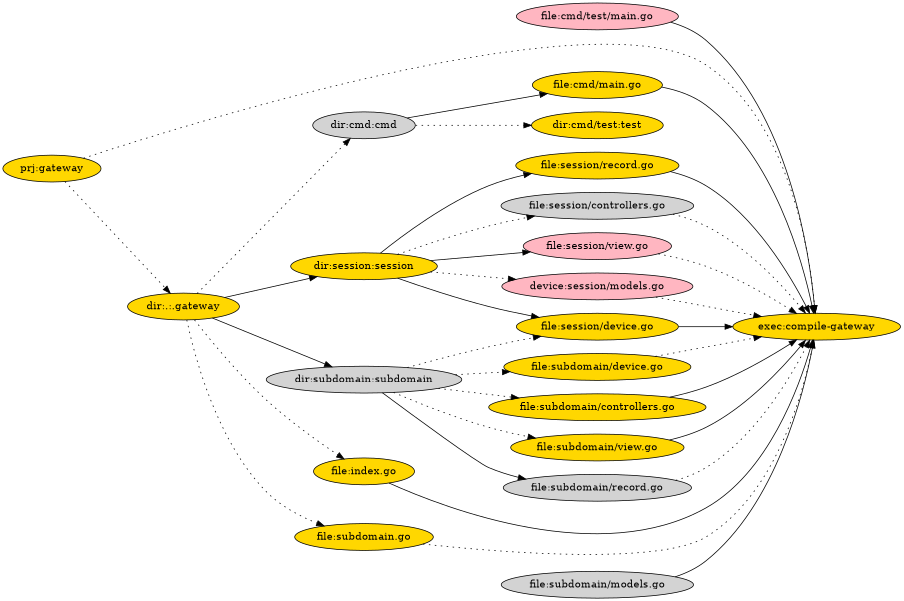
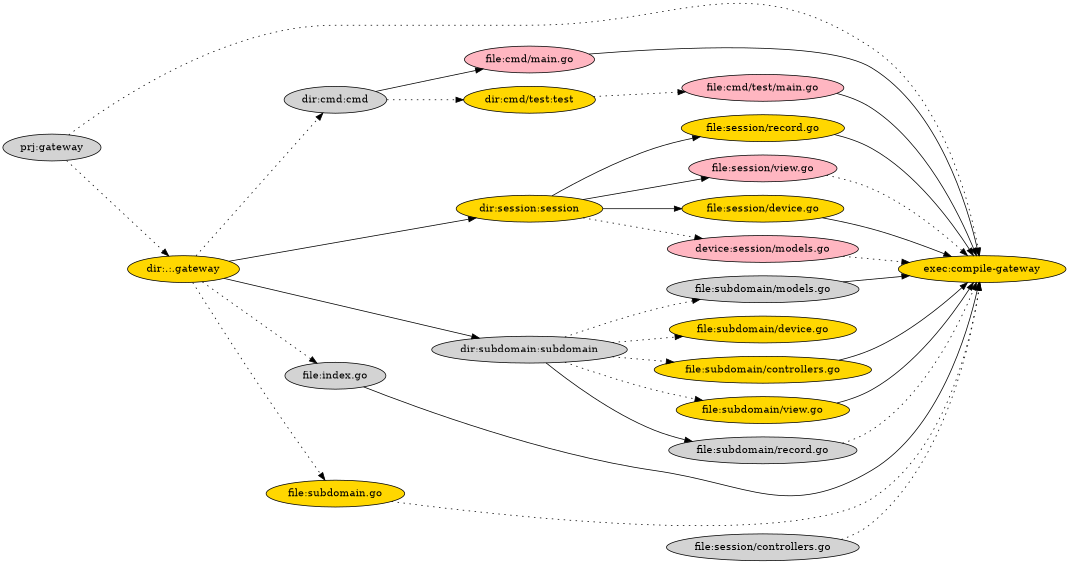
  digraph {
    rankdir=LR
    node [fillcolor=gold style=filled]
    edge [style=dotted]
    "dir:cmd:cmd" [fillcolor=lightgrey]
-   "file:cmd/main.go"
+   "file:cmd/main.go" [fillcolor=lightpink]
    "dir:cmd/test:test"
    "exec:compile-gateway"
    "file:cmd/test/main.go" [fillcolor=lightpink]
    "file:session/record.go"
    "file:session/controllers.go" [fillcolor=lightgrey]
    "file:subdomain/models.go" [fillcolor=lightgrey]
    "dir:session:session"
    "file:session/view.go" [fillcolor=lightpink]
    "file:session/device.go"
    n12 [fillcolor=lightpink label="device:session/models.go"]
-   "prj:gateway"
+   "prj:gateway" [fillcolor=lightgrey]
    "dir:.:.gateway"
    "dir:subdomain:subdomain" [fillcolor=lightgrey]
-   "file:index.go"
+   "file:index.go" [fillcolor=lightgrey]
    "file:subdomain.go"
    "file:subdomain/device.go"
    "file:subdomain/controllers.go"
    "file:subdomain/view.go"
    "file:subdomain/record.go" [fillcolor=lightgrey]
    "dir:cmd:cmd" -> "file:cmd/main.go" [style=solid]
    "dir:cmd:cmd" -> "dir:cmd/test:test"
    "file:cmd/main.go" -> "exec:compile-gateway" [style=solid]
+   "dir:cmd/test:test" -> "file:cmd/test/main.go"
    "file:cmd/test/main.go" -> "exec:compile-gateway" [style=solid]
    "file:session/record.go" -> "exec:compile-gateway" [style=solid]
    "file:session/controllers.go" -> "exec:compile-gateway"
    "file:subdomain/models.go" -> "exec:compile-gateway" [style=solid]
    "dir:session:session" -> "file:session/record.go" [style=solid]
-   "dir:session:session" -> "file:session/controllers.go"
    "dir:session:session" -> "file:session/view.go" [style=solid]
    "dir:session:session" -> "file:session/device.go" [style=solid]
    "dir:session:session" -> n12
    "file:session/view.go" -> "exec:compile-gateway"
    "file:session/device.go" -> "exec:compile-gateway" [style=solid]
    n12 -> "exec:compile-gateway"
    "prj:gateway" -> "exec:compile-gateway"
    "prj:gateway" -> "dir:.:.gateway"
    "dir:.:.gateway" -> "dir:cmd:cmd"
    "dir:.:.gateway" -> "dir:session:session" [style=solid]
    "dir:.:.gateway" -> "dir:subdomain:subdomain" [style=solid]
    "dir:.:.gateway" -> "file:index.go"
    "dir:.:.gateway" -> "file:subdomain.go"
-   "dir:subdomain:subdomain" -> "file:session/device.go"
+   "dir:subdomain:subdomain" -> "file:subdomain/models.go"
    "dir:subdomain:subdomain" -> "file:subdomain/device.go"
    "dir:subdomain:subdomain" -> "file:subdomain/controllers.go"
    "dir:subdomain:subdomain" -> "file:subdomain/view.go"
    "dir:subdomain:subdomain" -> "file:subdomain/record.go" [style=solid]
    "file:index.go" -> "exec:compile-gateway" [style=solid]
    "file:subdomain.go" -> "exec:compile-gateway"
-   "file:subdomain/device.go" -> "exec:compile-gateway"
    "file:subdomain/controllers.go" -> "exec:compile-gateway" [style=solid]
    "file:subdomain/view.go" -> "exec:compile-gateway" [style=solid]
    "file:subdomain/record.go" -> "exec:compile-gateway"
  }
